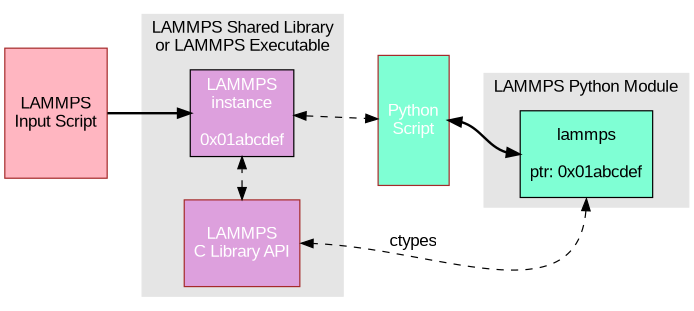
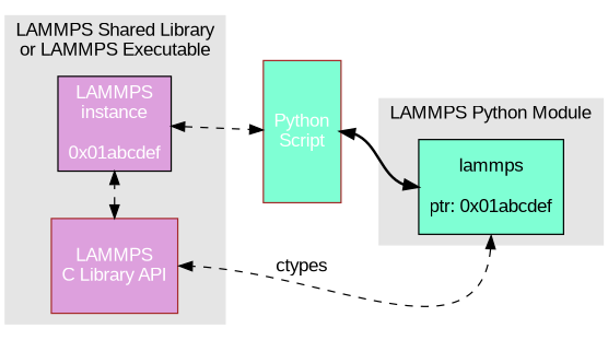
  digraph {
    rankdir=LR
    fontname="Liberation Sans"
    node [color=brown fontcolor=white shape=box style=filled fillcolor=plum fontname="Liberation Sans"]
    edge [constraint=true dir=both style=dashed fontname="Liberation Sans"]
    n1 [height=1 label="LAMMPS\nC Library API"]
    n2 [color=black height=1 label="LAMMPS\ninstance\n\n0x01abcdef"]
    n3 [color=black height=1 label="lammps\n\nptr: 0x01abcdef" fillcolor=aquamarine fontcolor=""]
-   n4 [height=1.5 label="LAMMPS\nInput Script" fillcolor=lightpink fontcolor=""]
    n5 [height=1.5 label="Python\nScript" fillcolor=aquamarine]
    subgraph cluster_1 {
      color="#e5e5e5"
      label="LAMMPS Shared Library\nor LAMMPS Executable"
      rank=same
      style=filled
      n1
      n2
    }
    subgraph cluster_2 {
      color="#e5e5e5"
      label="LAMMPS Python Module"
      style=filled
      n3
    }
    n1 -> n2 [constraint=false]
    n2 -> n5
    n3 -> n1 [headport=e label=ctypes tailport=s]
-   n4 -> n2 [style=bold dir=""]
    n5 -> n3 [headport=w tailport=e style=bold]
  }
